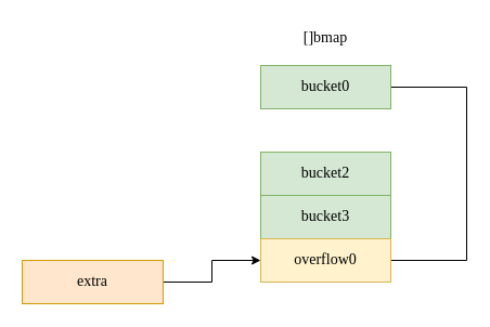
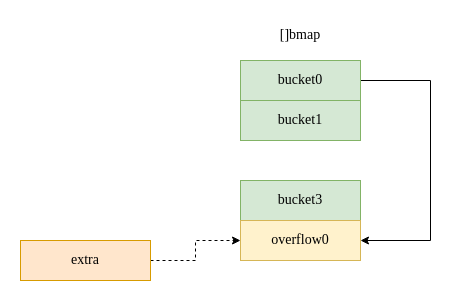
  <mxCell id="0" />
  <mxCell id="1" parent="0" />
- <mxCell id="2" style="edgeStyle=orthogonalEdgeStyle;rounded=0;orthogonalLoop=1;jettySize=auto;html=1;entryX=1;entryY=0.5;entryDx=0;entryDy=0;fontFamily=Comic Sans MS;fontSize=14;endArrow=none;" edge="1" parent="1" source="3" target="7"><mxGeometry relative="1" as="geometry"><Array as="points"><mxPoint x="430" y="80" /><mxPoint x="430" y="240" /></Array></mxGeometry></mxCell>
+ <mxCell id="2" style="edgeStyle=orthogonalEdgeStyle;rounded=0;orthogonalLoop=1;jettySize=auto;html=1;entryX=1;entryY=0.5;entryDx=0;entryDy=0;fontFamily=Comic Sans MS;fontSize=14;" edge="1" parent="1" source="3" target="7"><mxGeometry relative="1" as="geometry"><Array as="points"><mxPoint x="430" y="80" /><mxPoint x="430" y="240" /></Array></mxGeometry></mxCell>
  <mxCell id="3" value="bucket0" style="rounded=0;whiteSpace=wrap;html=1;fillColor=#d5e8d4;strokeColor=#82b366;fontColor=#000000;labelBackgroundColor=none;fontSize=14;fontFamily=Comic Sans MS;" parent="1" vertex="1"><mxGeometry x="240" y="60" width="120" height="40" as="geometry" /></mxCell>
- <mxCell id="5" value="&lt;span style=&quot;font-size: 14px; font-style: normal; font-variant-ligatures: normal; font-variant-caps: normal; font-weight: 400; letter-spacing: normal; orphans: 2; text-align: center; text-indent: 0px; text-transform: none; widows: 2; word-spacing: 0px; -webkit-text-stroke-width: 0px; text-decoration-thickness: initial; text-decoration-style: initial; text-decoration-color: initial; float: none; display: inline !important;&quot;&gt;bucket2&lt;/span&gt;" style="rounded=0;whiteSpace=wrap;html=1;fillColor=#d5e8d4;strokeColor=#82b366;fontColor=#000000;labelBackgroundColor=none;fontSize=14;fontFamily=Comic Sans MS;" parent="1" vertex="1"><mxGeometry x="240" y="140" width="120" height="40" as="geometry" /></mxCell>
+ <mxCell id="4" value="&lt;span style=&quot;font-size: 14px; font-style: normal; font-variant-ligatures: normal; font-variant-caps: normal; font-weight: 400; letter-spacing: normal; orphans: 2; text-align: center; text-indent: 0px; text-transform: none; widows: 2; word-spacing: 0px; -webkit-text-stroke-width: 0px; text-decoration-thickness: initial; text-decoration-style: initial; text-decoration-color: initial; float: none; display: inline !important;&quot;&gt;bucket1&lt;/span&gt;" style="rounded=0;whiteSpace=wrap;html=1;fillColor=#d5e8d4;strokeColor=#82b366;fontColor=#000000;labelBackgroundColor=none;fontSize=14;fontFamily=Comic Sans MS;" parent="1" vertex="1"><mxGeometry x="240" y="100" width="120" height="40" as="geometry" /></mxCell>
  <mxCell id="6" value="&lt;span style=&quot;font-size: 14px; font-style: normal; font-variant-ligatures: normal; font-variant-caps: normal; font-weight: 400; letter-spacing: normal; orphans: 2; text-align: center; text-indent: 0px; text-transform: none; widows: 2; word-spacing: 0px; -webkit-text-stroke-width: 0px; text-decoration-thickness: initial; text-decoration-style: initial; text-decoration-color: initial; float: none; display: inline !important;&quot;&gt;bucket3&lt;/span&gt;" style="rounded=0;whiteSpace=wrap;html=1;fillColor=#d5e8d4;strokeColor=#82b366;fontColor=#000000;labelBackgroundColor=none;fontSize=14;fontFamily=Comic Sans MS;" parent="1" vertex="1"><mxGeometry x="240" y="180" width="120" height="40" as="geometry" /></mxCell>
  <mxCell id="7" value="overflow0" style="rounded=0;whiteSpace=wrap;html=1;labelBackgroundColor=none;fillColor=#fff2cc;strokeColor=#d6b656;fontSize=14;fontFamily=Comic Sans MS;" parent="1" vertex="1"><mxGeometry x="240" y="220" width="120" height="40" as="geometry" /></mxCell>
- <mxCell id="8" style="edgeStyle=orthogonalEdgeStyle;rounded=0;orthogonalLoop=1;jettySize=auto;html=1;entryX=0;entryY=0.5;entryDx=0;entryDy=0;fontSize=14;fontFamily=Comic Sans MS;" edge="1" parent="1" source="9" target="7"><mxGeometry relative="1" as="geometry" /></mxCell>
+ <mxCell id="8" style="edgeStyle=orthogonalEdgeStyle;rounded=0;orthogonalLoop=1;jettySize=auto;html=1;entryX=0;entryY=0.5;entryDx=0;entryDy=0;fontSize=14;fontFamily=Comic Sans MS;dashed=1;" edge="1" parent="1" source="9" target="7"><mxGeometry relative="1" as="geometry" /></mxCell>
  <mxCell id="9" value="extra" style="rounded=0;whiteSpace=wrap;html=1;fillColor=#ffe6cc;strokeColor=#d79b00;fontSize=14;fontFamily=Comic Sans MS;" vertex="1" parent="1"><mxGeometry x="20" y="240" width="130" height="40" as="geometry" /></mxCell>
  <mxCell id="10" value="[]bmap" style="text;html=1;strokeColor=none;fillColor=none;align=center;verticalAlign=middle;whiteSpace=wrap;rounded=0;fontFamily=Comic Sans MS;fontSize=14;" vertex="1" parent="1"><mxGeometry x="270" y="20" width="60" height="30" as="geometry" /></mxCell>
